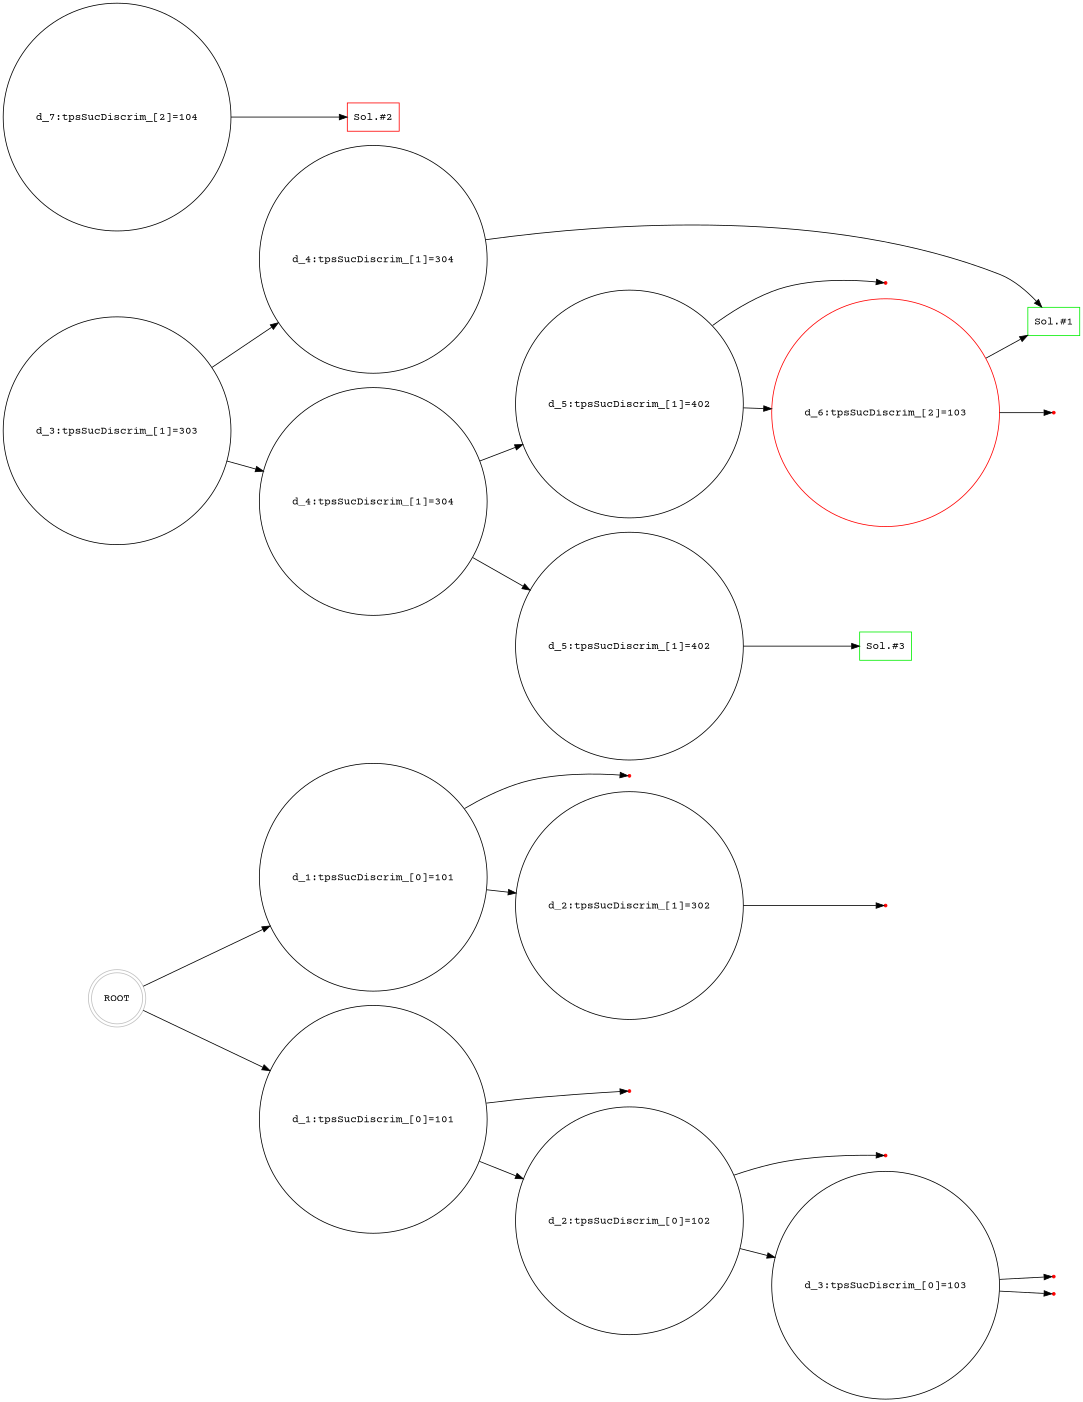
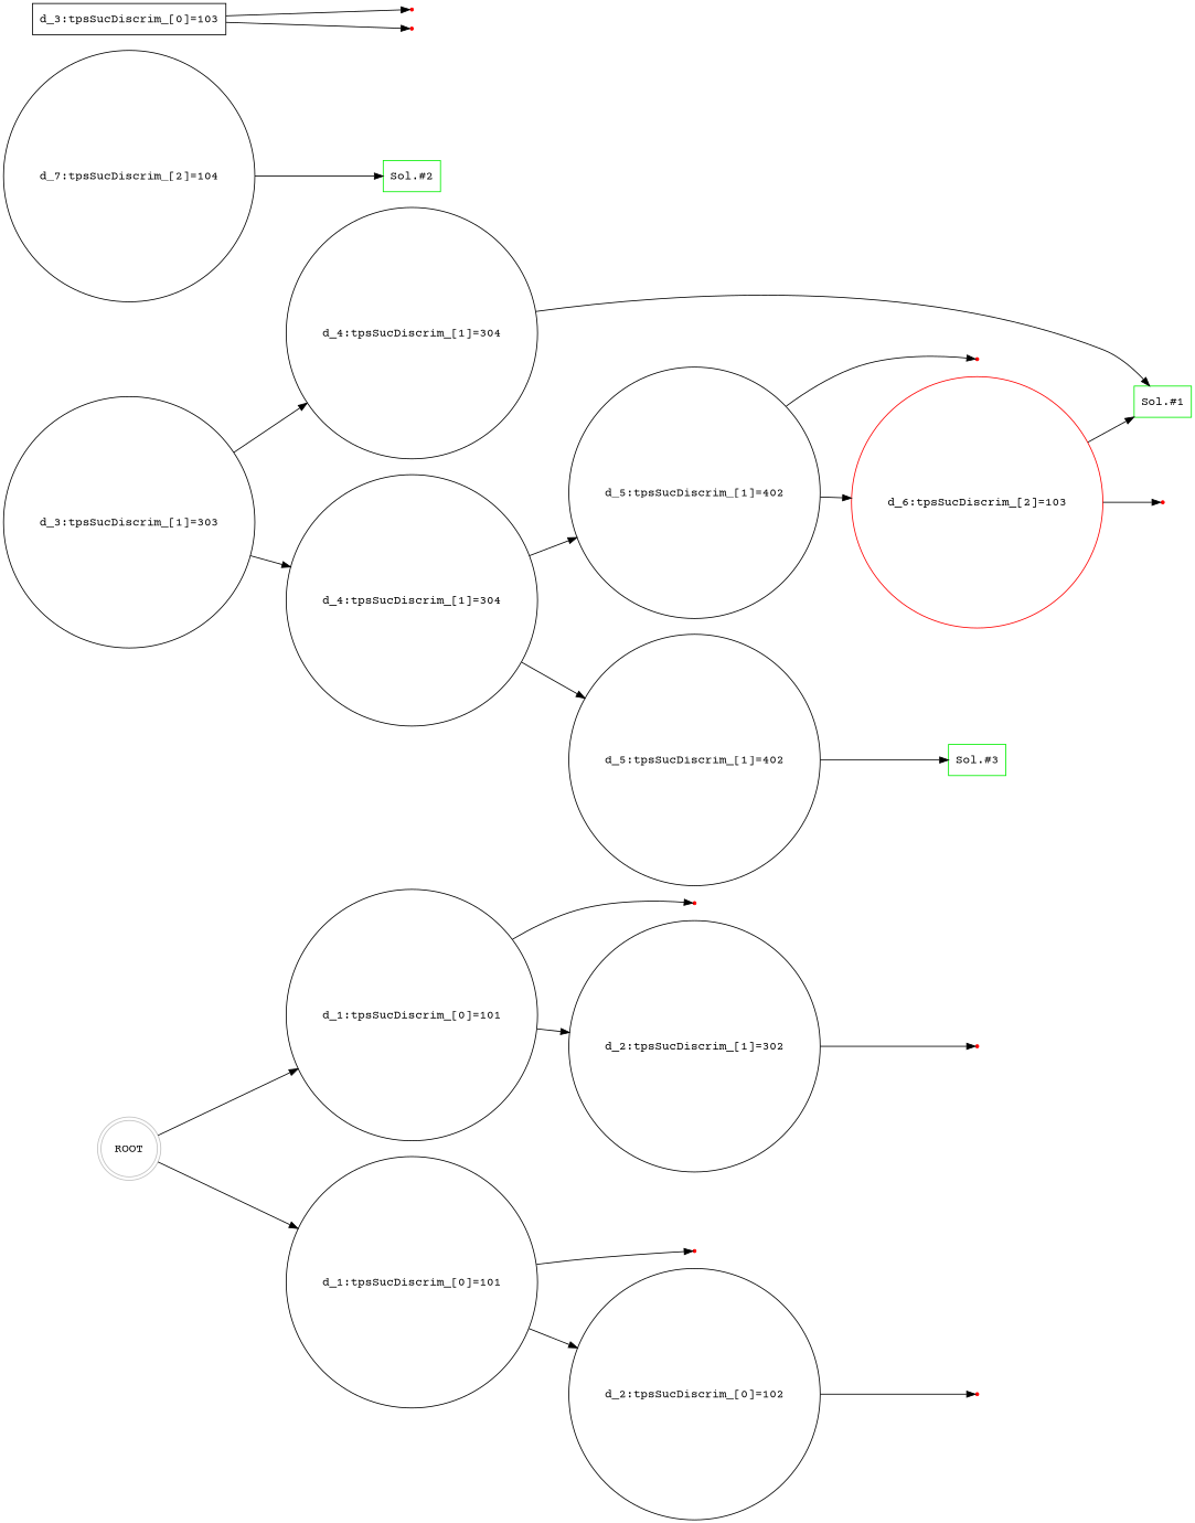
  digraph {
    fontname="Courier Prime"
    rankdir=LR
    node [fontname="Courier Prime" shape=circle]
    edge [fontname="Courier Prime"]
    n1 [color=gray label=ROOT shape=doublecircle]
    n2 [label="d_1:tpsSucDiscrim_[0]=101"]
    n3 [label="d_1:tpsSucDiscrim_[0]=101"]
    2 [color=red shape=point]
    n5 [label="d_2:tpsSucDiscrim_[1]=302"]
    15 [color=red shape=point]
    n7 [label="d_2:tpsSucDiscrim_[0]=102"]
    4 [color=red shape=point]
    n9 [label="d_3:tpsSucDiscrim_[1]=303"]
    n10 [label="d_4:tpsSucDiscrim_[1]=304"]
    n11 [label="d_4:tpsSucDiscrim_[1]=304"]
    n12 [color=green2 label="Sol.#1" shape=box]
    n13 [label="d_5:tpsSucDiscrim_[1]=402"]
    n14 [label="d_5:tpsSucDiscrim_[1]=402"]
    9 [color=red shape=point]
    n16 [color=red label="d_6:tpsSucDiscrim_[2]=103"]
    n17 [color=green2 label="Sol.#3" shape=box]
    11 [color=red shape=point]
    n19 [label="d_7:tpsSucDiscrim_[2]=104"]
-   n20 [color=red label="Sol.#2" shape=box]
+   n20 [color=green2 label="Sol.#2" shape=box]
    17 [color=red shape=point]
-   n22 [label="d_3:tpsSucDiscrim_[0]=103"]
+   n22 [label="d_3:tpsSucDiscrim_[0]=103" shape=box]
    19 [color=red shape=point]
    20 [color=red shape=point]
    n1 -> n2
    n1 -> n3
    n2 -> 2
    n2 -> n5
    n3 -> 15
    n3 -> n7
    n5 -> 4
    n7 -> 17
-   n7 -> n22
    n9 -> n10
    n9 -> n11
    n10 -> n12
    n11 -> n13
    n11 -> n14
    n13 -> 9
    n13 -> n16
    n14 -> n17
    n16 -> n12
    n16 -> 11
    n19 -> n20
    n22 -> 19
    n22 -> 20
  }
